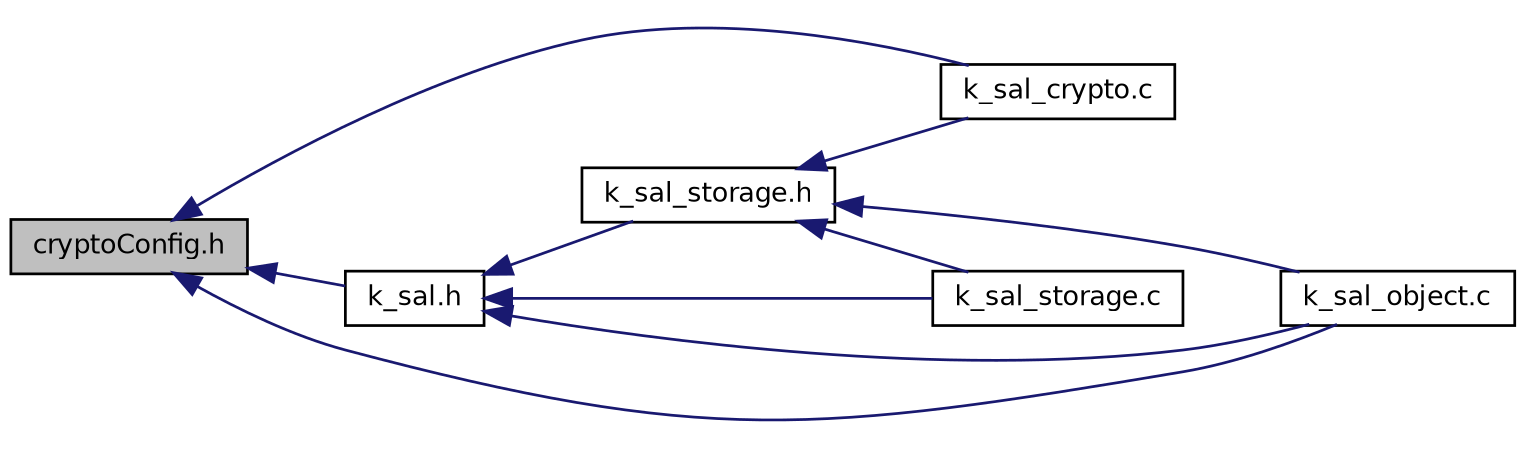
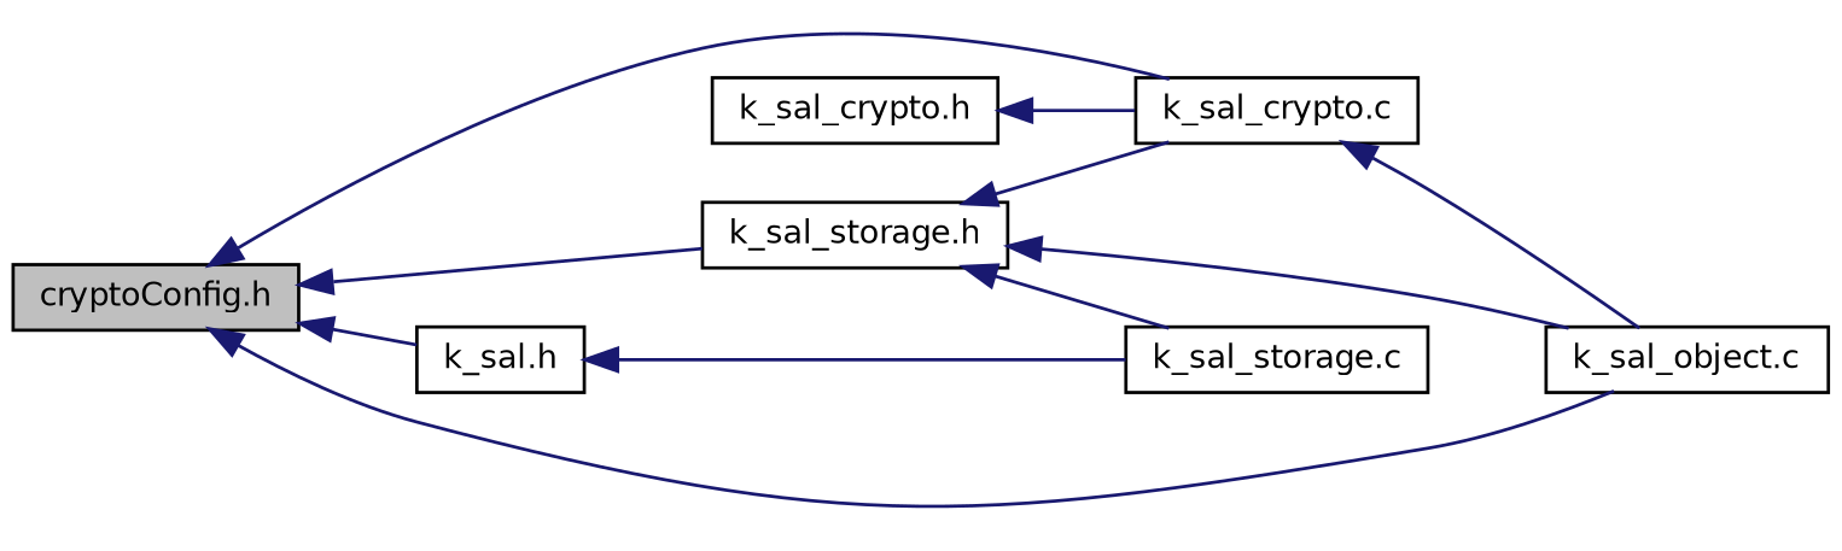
  digraph {
    rankdir=LR
    node [color=black fillcolor=white fontname=Helvetica fontsize=10 shape=record style=filled]
    edge [color=midnightblue dir=back fontname=Helvetica fontsize=10 labelfontname=Helvetica labelfontsize=10 style=solid]
    n1 [fillcolor=grey75 fontcolor=black height=0.2 label="cryptoConfig.h" width=0.4]
    n2 [height=0.2 label="k_sal.h" width=0.4]
    n3 [height=0.2 label="k_sal_object.c" width=0.4]
    n4 [height=0.2 label="k_sal_crypto.c" width=0.4]
    n5 [height=0.2 label="k_sal_storage.h" width=0.4]
    n6 [height=0.2 label="k_sal_storage.c" width=0.4]
+   n7 [height=0.2 label="k_sal_crypto.h" width=0.4]
    n1 -> n2
    n1 -> n3
    n1 -> n4
-   n2 -> n3
-   n2 -> n5
+   n4 -> n3
+   n1 -> n5
    n2 -> n6
    n5 -> n3
    n5 -> n4
    n5 -> n6
+   n7 -> n4
  }
